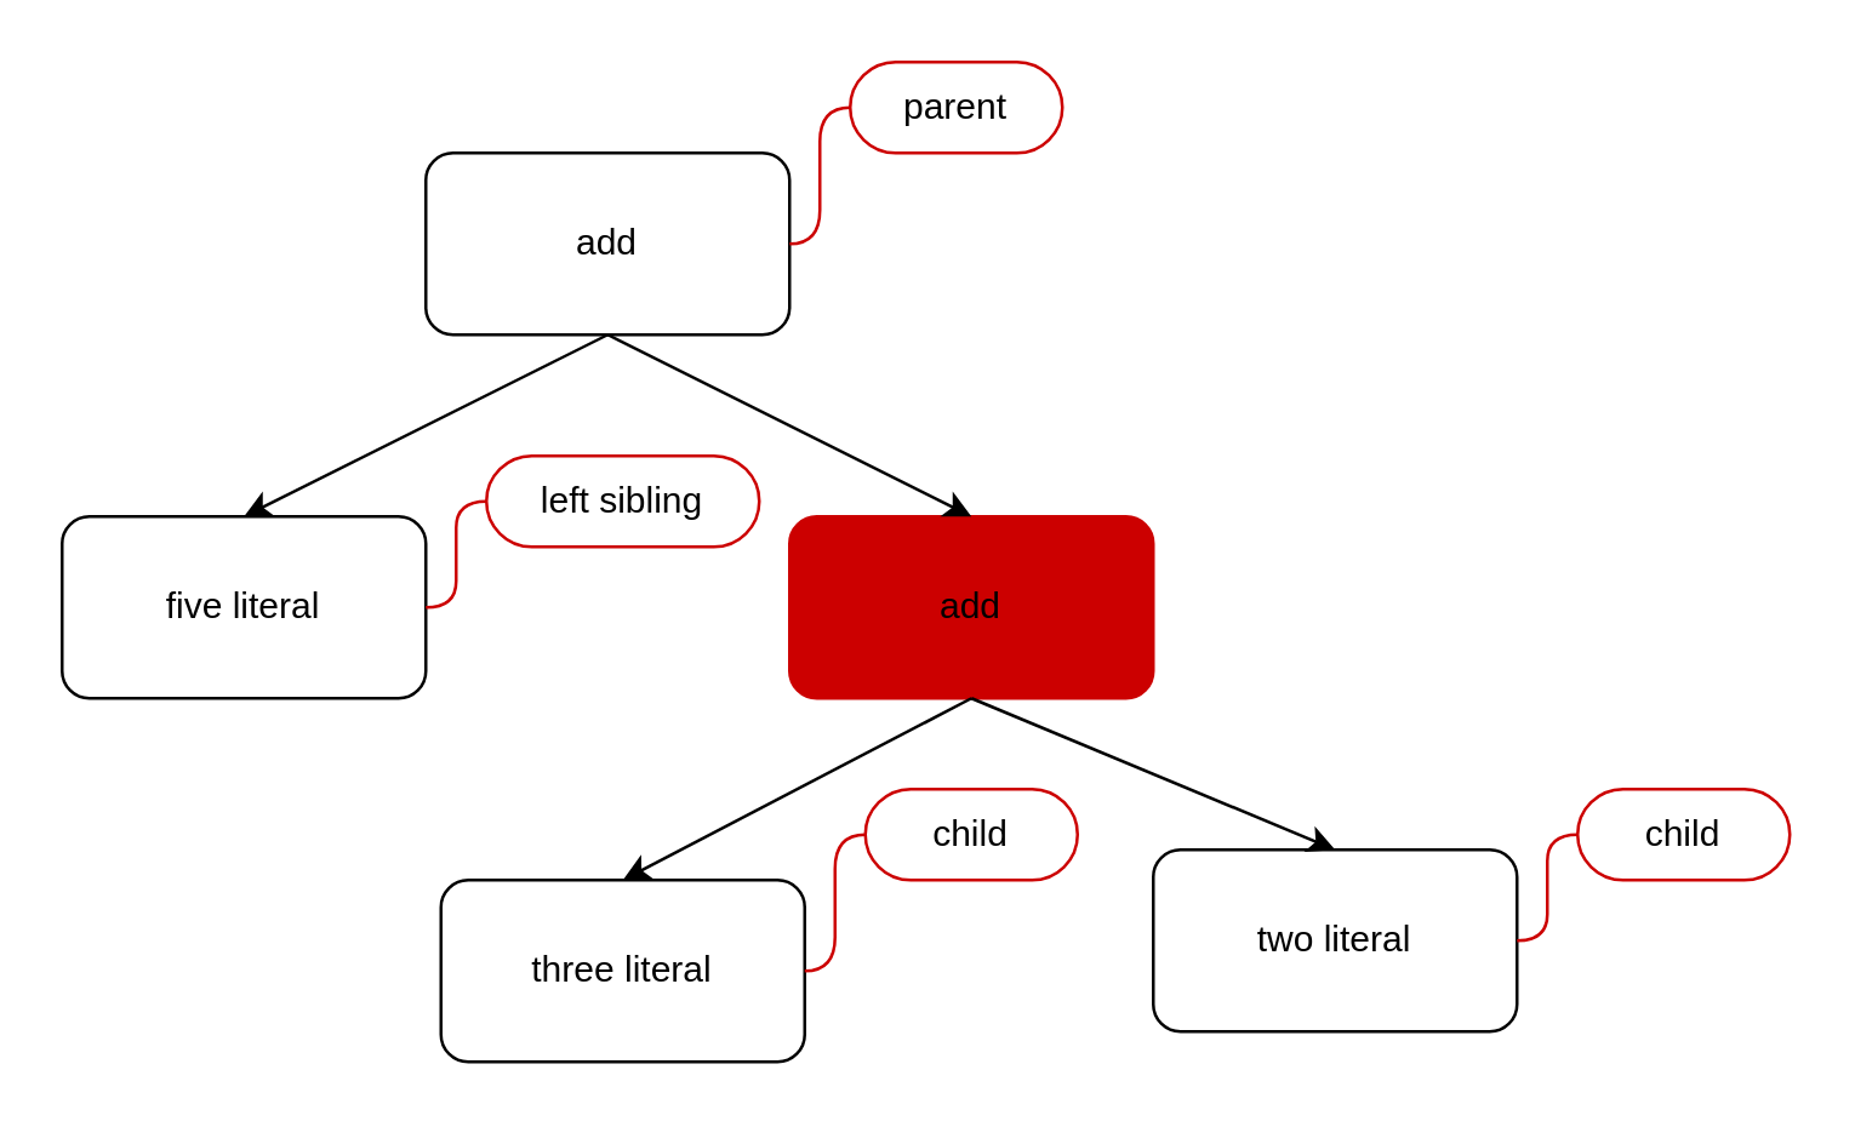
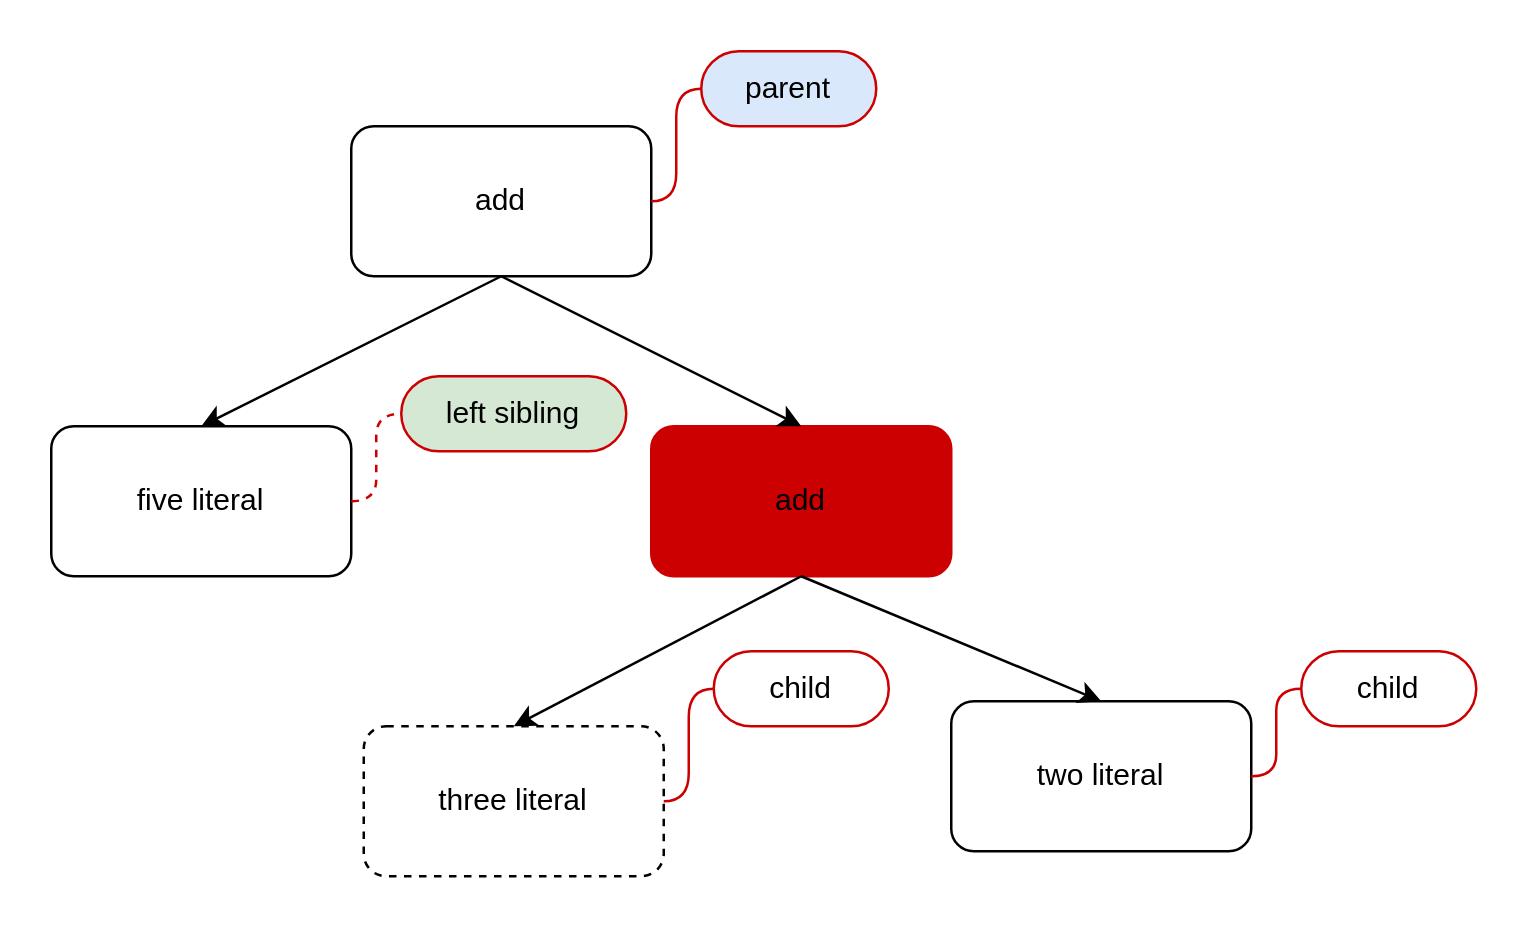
  <mxCell id="0" />
  <mxCell id="1" parent="0" />
  <mxCell id="2" value="add" style="rounded=1;whiteSpace=wrap;html=1;" vertex="1" parent="1"><mxGeometry x="140" y="50" width="120" height="60" as="geometry" /></mxCell>
  <mxCell id="3" value="five literal" style="rounded=1;whiteSpace=wrap;html=1;strokeColor=#000000;" vertex="1" parent="1"><mxGeometry x="20" y="170" width="120" height="60" as="geometry" /></mxCell>
  <mxCell id="4" value="add" style="rounded=1;whiteSpace=wrap;html=1;strokeColor=#CC0000;fillColor=#CC0000;" vertex="1" parent="1"><mxGeometry x="260" y="170" width="120" height="60" as="geometry" /></mxCell>
- <mxCell id="5" value="three literal" style="rounded=1;whiteSpace=wrap;html=1;" vertex="1" parent="1"><mxGeometry x="145" y="290" width="120" height="60" as="geometry" /></mxCell>
+ <mxCell id="5" value="three literal" style="rounded=1;whiteSpace=wrap;html=1;dashed=1;" vertex="1" parent="1"><mxGeometry x="145" y="290" width="120" height="60" as="geometry" /></mxCell>
  <mxCell id="6" value="two literal" style="rounded=1;whiteSpace=wrap;html=1;" vertex="1" parent="1"><mxGeometry x="380" y="280" width="120" height="60" as="geometry" /></mxCell>
  <mxCell id="7" value="" style="endArrow=classic;html=1;rounded=0;exitX=0.5;exitY=1;exitDx=0;exitDy=0;entryX=0.5;entryY=0;entryDx=0;entryDy=0;" edge="1" parent="1" source="2" target="3"><mxGeometry width="50" height="50" relative="1" as="geometry"><mxPoint x="180" y="340" as="sourcePoint" /><mxPoint x="230" y="290" as="targetPoint" /></mxGeometry></mxCell>
  <mxCell id="8" value="" style="endArrow=classic;html=1;rounded=0;entryX=0.5;entryY=0;entryDx=0;entryDy=0;" edge="1" parent="1" target="4"><mxGeometry width="50" height="50" relative="1" as="geometry"><mxPoint x="200" y="110" as="sourcePoint" /><mxPoint x="230" y="290" as="targetPoint" /></mxGeometry></mxCell>
  <mxCell id="9" value="" style="endArrow=classic;html=1;rounded=0;exitX=0.5;exitY=1;exitDx=0;exitDy=0;entryX=0.5;entryY=0;entryDx=0;entryDy=0;" edge="1" parent="1" source="4" target="5"><mxGeometry width="50" height="50" relative="1" as="geometry"><mxPoint x="180" y="340" as="sourcePoint" /><mxPoint x="230" y="290" as="targetPoint" /></mxGeometry></mxCell>
  <mxCell id="10" value="" style="endArrow=classic;html=1;rounded=0;exitX=0.5;exitY=1;exitDx=0;exitDy=0;entryX=0.5;entryY=0;entryDx=0;entryDy=0;" edge="1" parent="1" source="4" target="6"><mxGeometry width="50" height="50" relative="1" as="geometry"><mxPoint x="180" y="340" as="sourcePoint" /><mxPoint x="230" y="290" as="targetPoint" /></mxGeometry></mxCell>
- <mxCell id="11" value="parent" style="whiteSpace=wrap;html=1;rounded=1;arcSize=50;align=center;verticalAlign=middle;strokeWidth=1;autosize=1;spacing=4;treeFolding=1;treeMoving=1;newEdgeStyle={&quot;edgeStyle&quot;:&quot;entityRelationEdgeStyle&quot;,&quot;startArrow&quot;:&quot;none&quot;,&quot;endArrow&quot;:&quot;none&quot;,&quot;segment&quot;:10,&quot;curved&quot;:1};strokeColor=#CC0000;" vertex="1" parent="1"><mxGeometry x="280" y="20" width="70" height="30" as="geometry" /></mxCell>
+ <mxCell id="11" value="parent" style="whiteSpace=wrap;html=1;rounded=1;arcSize=50;align=center;verticalAlign=middle;strokeWidth=1;autosize=1;spacing=4;treeFolding=1;treeMoving=1;newEdgeStyle={&quot;edgeStyle&quot;:&quot;entityRelationEdgeStyle&quot;,&quot;startArrow&quot;:&quot;none&quot;,&quot;endArrow&quot;:&quot;none&quot;,&quot;segment&quot;:10,&quot;curved&quot;:1};strokeColor=#CC0000;fillColor=#dae8fc;" vertex="1" parent="1"><mxGeometry x="280" y="20" width="70" height="30" as="geometry" /></mxCell>
  <mxCell id="12" value="" style="edgeStyle=entityRelationEdgeStyle;startArrow=none;endArrow=none;segment=10;curved=1;rounded=0;strokeColor=#CC0000;exitX=1;exitY=0.5;exitDx=0;exitDy=0;" edge="1" target="11" parent="1" source="2"><mxGeometry relative="1" as="geometry"><mxPoint x="-80" y="340" as="sourcePoint" /></mxGeometry></mxCell>
- <mxCell id="13" value="left sibling" style="whiteSpace=wrap;html=1;rounded=1;arcSize=50;align=center;verticalAlign=middle;strokeWidth=1;autosize=1;spacing=4;treeFolding=1;treeMoving=1;newEdgeStyle={&quot;edgeStyle&quot;:&quot;entityRelationEdgeStyle&quot;,&quot;startArrow&quot;:&quot;none&quot;,&quot;endArrow&quot;:&quot;none&quot;,&quot;segment&quot;:10,&quot;curved&quot;:1};strokeColor=#CC0000;" vertex="1" parent="1"><mxGeometry x="160" y="150" width="90" height="30" as="geometry" /></mxCell>
- <mxCell id="14" value="" style="edgeStyle=entityRelationEdgeStyle;startArrow=none;endArrow=none;segment=10;curved=1;rounded=0;strokeColor=#CC0000;exitX=1;exitY=0.5;exitDx=0;exitDy=0;" edge="1" target="13" parent="1" source="3"><mxGeometry relative="1" as="geometry"><mxPoint x="0" y="200" as="sourcePoint" /></mxGeometry></mxCell>
+ <mxCell id="13" value="left sibling" style="whiteSpace=wrap;html=1;rounded=1;arcSize=50;align=center;verticalAlign=middle;strokeWidth=1;autosize=1;spacing=4;treeFolding=1;treeMoving=1;newEdgeStyle={&quot;edgeStyle&quot;:&quot;entityRelationEdgeStyle&quot;,&quot;startArrow&quot;:&quot;none&quot;,&quot;endArrow&quot;:&quot;none&quot;,&quot;segment&quot;:10,&quot;curved&quot;:1};strokeColor=#CC0000;fillColor=#d5e8d4;" vertex="1" parent="1"><mxGeometry x="160" y="150" width="90" height="30" as="geometry" /></mxCell>
+ <mxCell id="14" value="" style="edgeStyle=entityRelationEdgeStyle;startArrow=none;endArrow=none;segment=10;curved=1;rounded=0;strokeColor=#CC0000;exitX=1;exitY=0.5;exitDx=0;exitDy=0;dashed=1;" edge="1" target="13" parent="1" source="3"><mxGeometry relative="1" as="geometry"><mxPoint x="0" y="200" as="sourcePoint" /></mxGeometry></mxCell>
  <mxCell id="15" value="child" style="whiteSpace=wrap;html=1;rounded=1;arcSize=50;align=center;verticalAlign=middle;strokeWidth=1;autosize=1;spacing=4;treeFolding=1;treeMoving=1;newEdgeStyle={&quot;edgeStyle&quot;:&quot;entityRelationEdgeStyle&quot;,&quot;startArrow&quot;:&quot;none&quot;,&quot;endArrow&quot;:&quot;none&quot;,&quot;segment&quot;:10,&quot;curved&quot;:1};strokeColor=#CC0000;" vertex="1" parent="1"><mxGeometry x="285" y="260" width="70" height="30" as="geometry" /></mxCell>
  <mxCell id="16" value="" style="edgeStyle=entityRelationEdgeStyle;startArrow=none;endArrow=none;segment=10;curved=1;rounded=0;strokeColor=#CC0000;exitX=1;exitY=0.5;exitDx=0;exitDy=0;" edge="1" target="15" parent="1" source="5"><mxGeometry relative="1" as="geometry"><mxPoint x="284" y="320" as="sourcePoint" /></mxGeometry></mxCell>
  <mxCell id="17" value="child" style="whiteSpace=wrap;html=1;rounded=1;arcSize=50;align=center;verticalAlign=middle;strokeWidth=1;autosize=1;spacing=4;treeFolding=1;treeMoving=1;newEdgeStyle={&quot;edgeStyle&quot;:&quot;entityRelationEdgeStyle&quot;,&quot;startArrow&quot;:&quot;none&quot;,&quot;endArrow&quot;:&quot;none&quot;,&quot;segment&quot;:10,&quot;curved&quot;:1};strokeColor=#CC0000;" vertex="1" parent="1"><mxGeometry x="520" y="260" width="70" height="30" as="geometry" /></mxCell>
  <mxCell id="18" value="" style="edgeStyle=entityRelationEdgeStyle;startArrow=none;endArrow=none;segment=10;curved=1;rounded=0;strokeColor=#CC0000;exitX=1;exitY=0.5;exitDx=0;exitDy=0;" edge="1" target="17" parent="1" source="6"><mxGeometry relative="1" as="geometry"><mxPoint x="480" y="410" as="sourcePoint" /></mxGeometry></mxCell>
